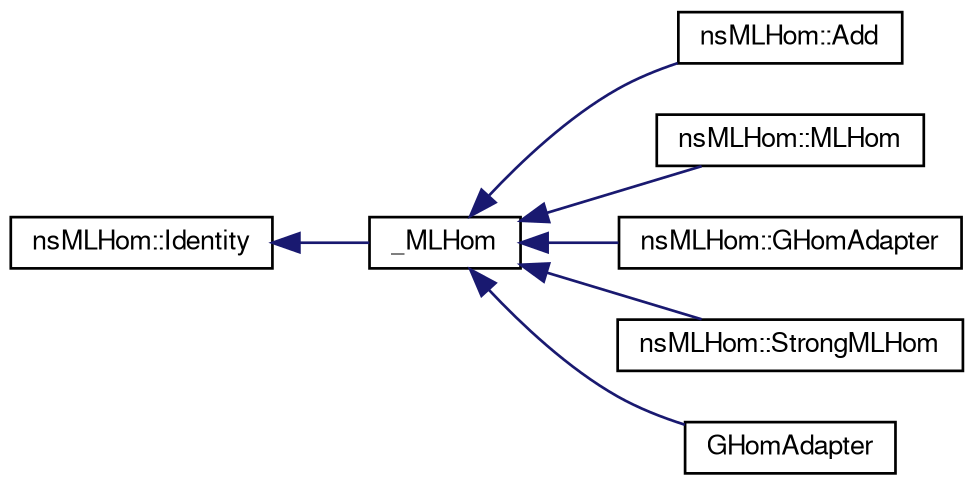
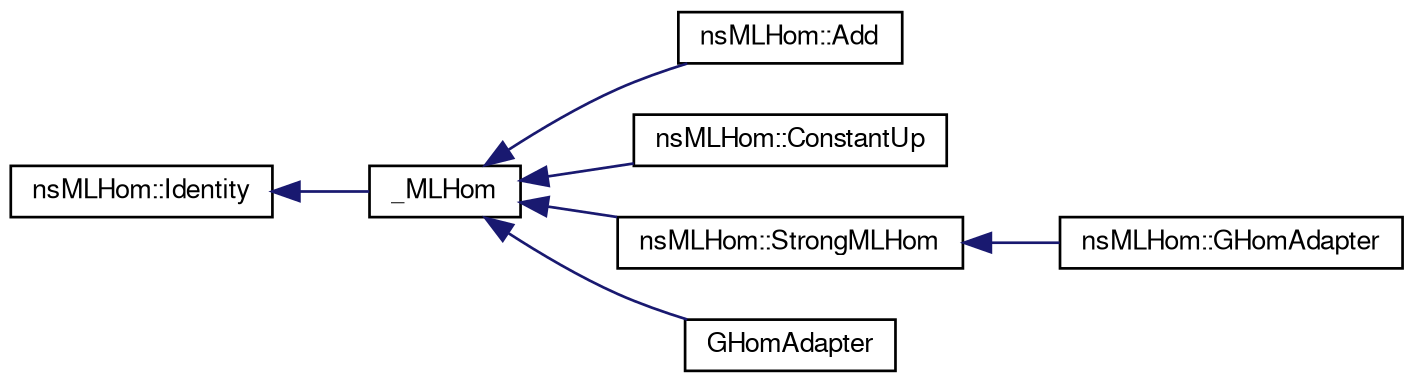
  digraph {
    rankdir=LR
    node [color=black fillcolor=white fontname=FreeSans fontsize=10 shape=record style=filled]
    edge [color=midnightblue dir=back fontname=FreeSans fontsize=10 labelfontname=FreeSans labelfontsize=10 style=solid]
    n1 [height=0.2 label=_MLHom width=0.4]
    n2 [height=0.2 label="nsMLHom::Add" width=0.4]
-   n3 [height=0.2 label="nsMLHom::MLHom" width=0.4]
+   n3 [height=0.2 label="nsMLHom::ConstantUp" width=0.4]
    n4 [height=0.2 label="nsMLHom::GHomAdapter" width=0.4]
    n5 [height=0.2 label="nsMLHom::StrongMLHom" width=0.4]
    n6 [height=0.2 label=GHomAdapter width=0.4]
    n7 [height=0.2 label="nsMLHom::Identity" width=0.4]
    n1 -> n2
    n1 -> n3
-   n1 -> n4
+   n5 -> n4
    n1 -> n5
    n1 -> n6
    n7 -> n1
  }
